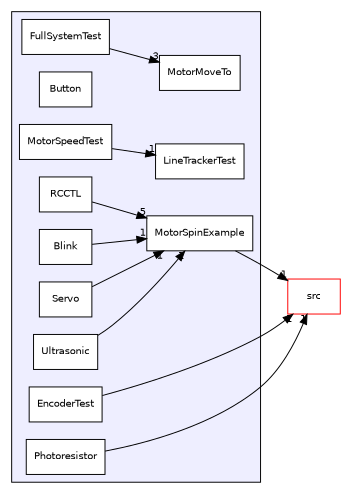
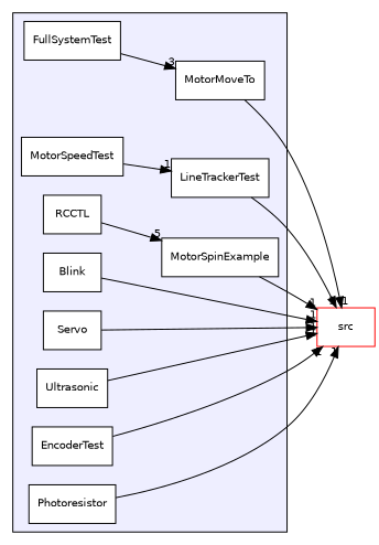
  digraph {
    compound=true
    rankdir=LR
    node [fillcolor=white fontname=Helvetica fontsize=10 shape=box style=filled]
    edge [headlabel=1 labeldistance=1.5 labelfontname=Helvetica labelfontsize=10]
    n1 [label=Blink]
-   n2 [label=Button]
    n3 [label=EncoderTest]
    n4 [label=FullSystemTest]
    n5 [label=LineTrackerTest]
    n6 [label=MotorMoveTo]
    n7 [label=MotorSpeedTest]
    n8 [label=MotorSpinExample]
    n9 [label=Photoresistor]
    n10 [label=RCCTL]
    n11 [label=Servo]
    n12 [label=Ultrasonic]
    n13 [color=red label=src]
    subgraph cluster_1 {
      bgcolor="#eeeeff"
      pencolor=black
      n1
-     n2
      n3
      n4
      n5
      n6
      n7
      n8
      n9
      n10
      n11
      n12
    }
-   n1 -> n8
+   n1 -> n13
    n3 -> n13
    n4 -> n6 [headlabel=3]
+   n5 -> n13
+   n6 -> n13
    n7 -> n5
    n8 -> n13
    n9 -> n13
    n10 -> n8 [headlabel=5]
-   n11 -> n8
-   n12 -> n8
+   n11 -> n13
+   n12 -> n13
  }
